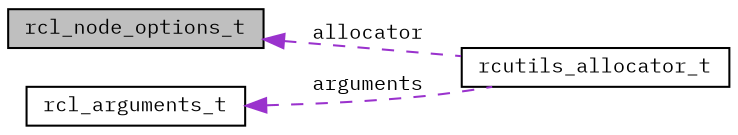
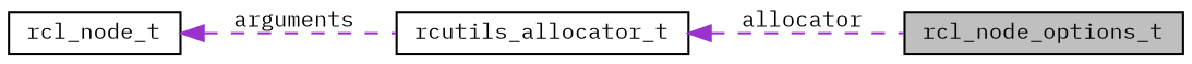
  digraph {
    fontname="IBM Plex Mono"
    rankdir=LR
    node [color=black fillcolor=white fontname="IBM Plex Mono" fontsize=10 shape=record style=filled]
    edge [color=darkorchid3 dir=back fontname="IBM Plex Mono" fontsize=10 labelfontname=Helvetica labelfontsize=10 style=dashed]
    n1 [fillcolor=grey75 fontcolor=black height=0.2 label=rcl_node_options_t width=0.4]
-   n2 [height=0.2 label=rcl_arguments_t width=0.4]
+   n2 [height=0.2 label=rcl_node_t width=0.4]
    n3 [height=0.2 label=rcutils_allocator_t width=0.4]
    n2 -> n3 [label=" arguments"]
-   n1 -> n3 [label=" allocator"]
+   n3 -> n1 [label=" allocator"]
  }
